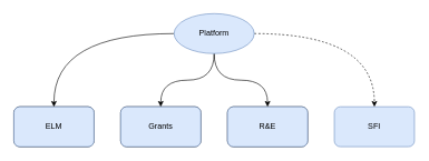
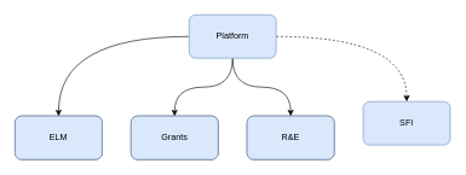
  <mxCell id="0" />
  <mxCell id="1" parent="0" />
  <mxCell id="2" value="ELM" style="rounded=1;whiteSpace=wrap;html=1;" vertex="1" parent="1"><mxGeometry x="20" y="160" width="120" height="60" as="geometry" /></mxCell>
  <mxCell id="3" value="Grants" style="rounded=1;whiteSpace=wrap;html=1;" vertex="1" parent="1"><mxGeometry x="180" y="160" width="120" height="60" as="geometry" /></mxCell>
  <mxCell id="4" value="R&amp;amp;E" style="rounded=1;whiteSpace=wrap;html=1;" vertex="1" parent="1"><mxGeometry x="340" y="160" width="120" height="60" as="geometry" /></mxCell>
- <mxCell id="5" value="SFI" style="rounded=1;whiteSpace=wrap;html=1;fillColor=#dae8fc;strokeColor=#6c8ebf;" vertex="1" parent="1"><mxGeometry x="500" y="160" width="120" height="60" as="geometry" /></mxCell>
+ <mxCell id="5" value="SFI" style="rounded=1;whiteSpace=wrap;html=1;fillColor=#dae8fc;strokeColor=#6c8ebf;" vertex="1" parent="1"><mxGeometry x="500" y="140" width="120" height="60" as="geometry" /></mxCell>
  <mxCell id="6" value="ELM" style="rounded=1;whiteSpace=wrap;html=1;fillColor=#dae8fc;strokeColor=#6c8ebf;" vertex="1" parent="1"><mxGeometry x="20" y="160" width="120" height="60" as="geometry" /></mxCell>
  <mxCell id="7" value="Grants" style="rounded=1;whiteSpace=wrap;html=1;fillColor=#dae8fc;strokeColor=#6c8ebf;" vertex="1" parent="1"><mxGeometry x="180" y="160" width="120" height="60" as="geometry" /></mxCell>
  <mxCell id="8" value="R&amp;amp;E" style="rounded=1;whiteSpace=wrap;html=1;fillColor=#dae8fc;strokeColor=#6c8ebf;" vertex="1" parent="1"><mxGeometry x="340" y="160" width="120" height="60" as="geometry" /></mxCell>
  <mxCell id="9" style="edgeStyle=orthogonalEdgeStyle;rounded=0;orthogonalLoop=1;jettySize=auto;html=1;entryX=0.5;entryY=0;entryDx=0;entryDy=0;curved=1;" edge="1" parent="1" source="13" target="7"><mxGeometry relative="1" as="geometry" /></mxCell>
  <mxCell id="10" style="edgeStyle=orthogonalEdgeStyle;curved=1;rounded=0;orthogonalLoop=1;jettySize=auto;html=1;entryX=0.5;entryY=0;entryDx=0;entryDy=0;" edge="1" parent="1" source="13" target="8"><mxGeometry relative="1" as="geometry" /></mxCell>
  <mxCell id="11" style="edgeStyle=orthogonalEdgeStyle;curved=1;rounded=0;orthogonalLoop=1;jettySize=auto;html=1;entryX=0.5;entryY=0;entryDx=0;entryDy=0;dashed=1;" edge="1" parent="1" source="13" target="5"><mxGeometry relative="1" as="geometry" /></mxCell>
  <mxCell id="12" style="edgeStyle=orthogonalEdgeStyle;curved=1;rounded=0;orthogonalLoop=1;jettySize=auto;html=1;" edge="1" parent="1" source="13" target="6"><mxGeometry relative="1" as="geometry" /></mxCell>
- <mxCell id="13" value="Platform" style="ellipse;whiteSpace=wrap;html=1;fillColor=#dae8fc;strokeColor=#6c8ebf;" vertex="1" parent="1"><mxGeometry x="260" y="20" width="120" height="60" as="geometry" /></mxCell>
+ <mxCell id="13" value="Platform" style="rounded=1;whiteSpace=wrap;html=1;fillColor=#dae8fc;strokeColor=#6c8ebf;" vertex="1" parent="1"><mxGeometry x="260" y="20" width="120" height="60" as="geometry" /></mxCell>
